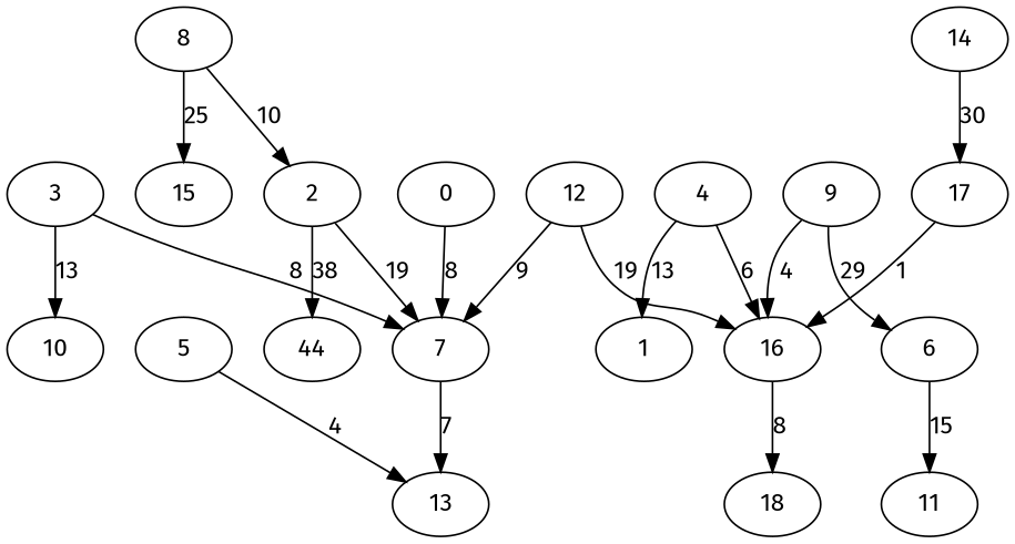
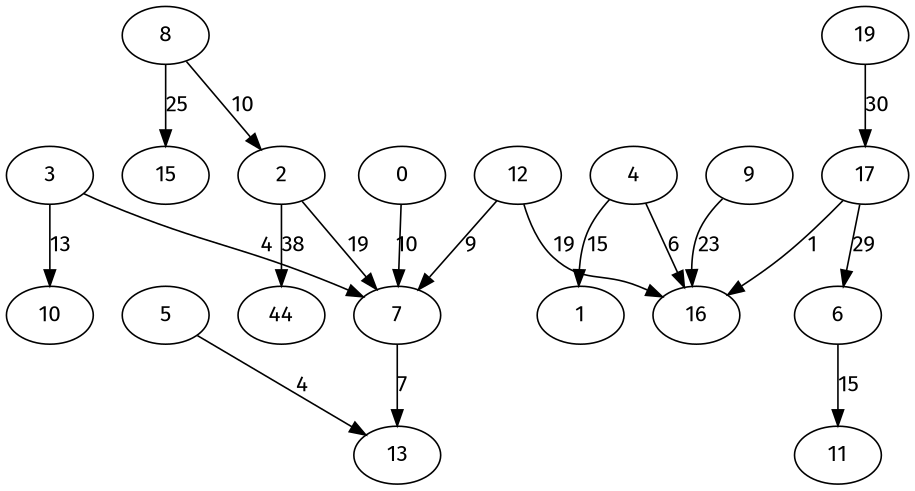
  digraph {
    fontname="Fira Sans"
    node [fontname="Fira Sans"]
    edge [fontname="Fira Sans" weight=8]
    0
    7
    13
    2
    n5 [label=44]
    3
    10
    4
    1
    16
-   18
    5
    6
    11
    8
    15
    9
    12
    17
-   19 [label=14]
-   0 -> 7 [label=8]
+   19
+   0 -> 7 [label=10]
    7 -> 13 [label=7 weight=7]
    2 -> 7 [label=19 weight=7]
    2 -> n5 [label=38 weight=38]
-   3 -> 7 [label=8]
+   3 -> 7 [label=4]
    3 -> 10 [label=13 weight=13]
-   4 -> 1 [label=13 weight=13]
+   4 -> 1 [label=15 weight=13]
    4 -> 16 [label=6 weight=6]
-   16 -> 18 [label=8]
    5 -> 13 [label=4 weight=4]
    6 -> 11 [label=15 weight=15]
    8 -> 2 [label=10 weight=10]
    8 -> 15 [label=25 weight=25]
-   9 -> 16 [label=4 weight=23]
-   9 -> 6 [label=29 weight=29]
+   9 -> 16 [label=23 weight=23]
+   17 -> 6 [label=29 weight=29]
    12 -> 7 [label=9 weight=9]
    12 -> 16 [label=19 weight=19]
    17 -> 16 [label=1 weight=1]
    19 -> 17 [label=30 weight=30]
  }
